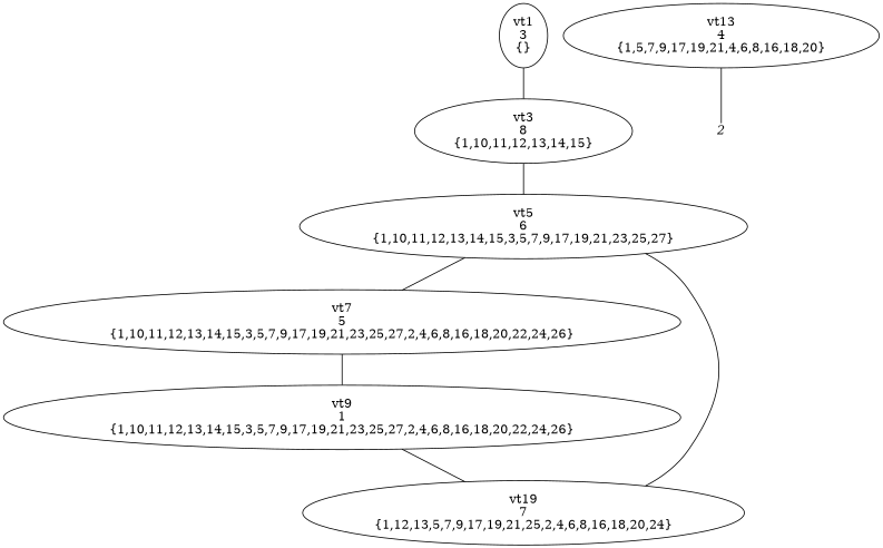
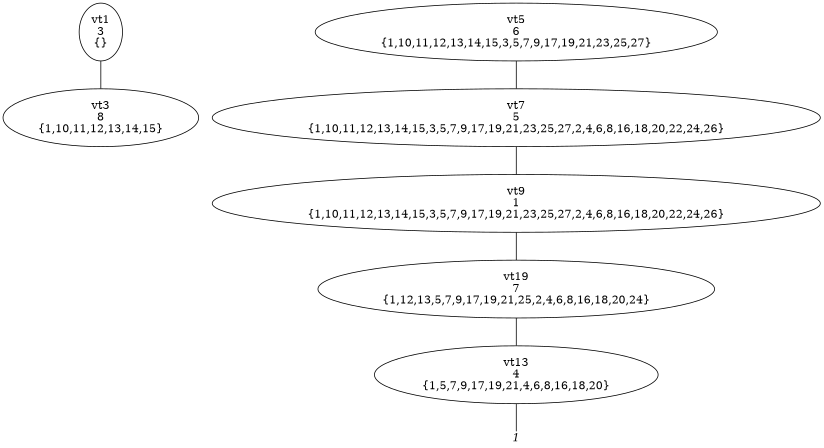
  digraph {
    node [shape=ellipse]
    edge [arrowhead=none]
    n1 [label="vt1\n3\n{}"]
    n2 [label="vt3\n8\n{1,10,11,12,13,14,15}"]
    n3 [label="vt5\n6\n{1,10,11,12,13,14,15,3,5,7,9,17,19,21,23,25,27}"]
    n4 [label="vt7\n5\n{1,10,11,12,13,14,15,3,5,7,9,17,19,21,23,25,27,2,4,6,8,16,18,20,22,24,26}"]
    n5 [label="vt9\n1\n{1,10,11,12,13,14,15,3,5,7,9,17,19,21,23,25,27,2,4,6,8,16,18,20,22,24,26}"]
    n6 [label="vt19\n7\n{1,12,13,5,7,9,17,19,21,25,2,4,6,8,16,18,20,24}"]
    n7 [label="vt13\n4\n{1,5,7,9,17,19,21,4,6,8,16,18,20}"]
-   n8 [fixedsize=true fontname="Times-Italic" fontsize=14 height=.25 label=2 shape=plaintext width=.25]
+   n8 [fixedsize=true fontname="Times-Italic" fontsize=14 height=.25 label=1 shape=plaintext width=.25]
    n1 -> n2
-   n2 -> n3
    n3 -> n4
    n4 -> n5
    n5 -> n6
-   n6 -> n3
+   n6 -> n7
    n7 -> n8
  }
